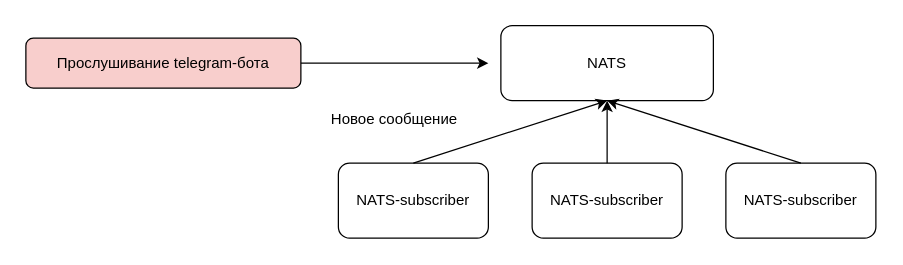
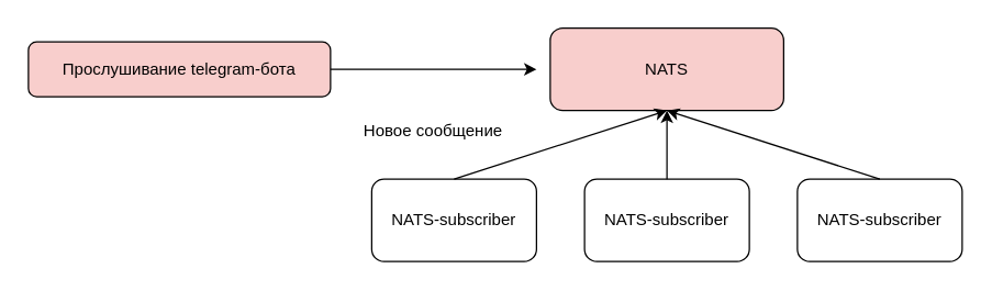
  <mxCell id="0" />
  <mxCell id="1" parent="0" />
  <mxCell id="2" value="Прослушивание telegram-бота" style="rounded=1;whiteSpace=wrap;html=1;fillColor=#f8cecc;" vertex="1" parent="1"><mxGeometry x="20" y="30" width="220" height="40" as="geometry" /></mxCell>
  <mxCell id="3" value="" style="endArrow=classic;html=1;" edge="1" parent="1"><mxGeometry width="50" height="50" relative="1" as="geometry"><mxPoint x="240" y="50" as="sourcePoint" /><mxPoint x="390" y="50" as="targetPoint" /><Array as="points"><mxPoint x="300" y="50" /></Array></mxGeometry></mxCell>
  <mxCell id="4" value="Новое сообщение" style="text;html=1;strokeColor=none;fillColor=none;align=center;verticalAlign=middle;whiteSpace=wrap;rounded=0;" vertex="1" parent="1"><mxGeometry x="260" y="85" width="110" height="20" as="geometry" /></mxCell>
- <mxCell id="5" value="NATS" style="rounded=1;whiteSpace=wrap;html=1;" vertex="1" parent="1"><mxGeometry x="400" y="20" width="170" height="60" as="geometry" /></mxCell>
+ <mxCell id="5" value="NATS" style="rounded=1;whiteSpace=wrap;html=1;fillColor=#f8cecc;" vertex="1" parent="1"><mxGeometry x="400" y="20" width="170" height="60" as="geometry" /></mxCell>
  <mxCell id="6" value="NATS-subscriber" style="rounded=1;whiteSpace=wrap;html=1;" vertex="1" parent="1"><mxGeometry x="270" y="130" width="120" height="60" as="geometry" /></mxCell>
  <mxCell id="7" value="" style="endArrow=classic;html=1;entryX=0.5;entryY=1;entryDx=0;entryDy=0;exitX=0.5;exitY=0;exitDx=0;exitDy=0;" edge="1" parent="1" source="6" target="5"><mxGeometry width="50" height="50" relative="1" as="geometry"><mxPoint x="320" y="240" as="sourcePoint" /><mxPoint x="370" y="190" as="targetPoint" /></mxGeometry></mxCell>
  <mxCell id="8" value="NATS-subscriber" style="rounded=1;whiteSpace=wrap;html=1;" vertex="1" parent="1"><mxGeometry x="425" y="130" width="120" height="60" as="geometry" /></mxCell>
  <mxCell id="9" value="NATS-subscriber" style="rounded=1;whiteSpace=wrap;html=1;" vertex="1" parent="1"><mxGeometry x="580" y="130" width="120" height="60" as="geometry" /></mxCell>
  <mxCell id="10" value="" style="endArrow=classic;html=1;exitX=0.5;exitY=0;exitDx=0;exitDy=0;" edge="1" parent="1" source="8"><mxGeometry width="50" height="50" relative="1" as="geometry"><mxPoint x="490" y="130" as="sourcePoint" /><mxPoint x="485" y="80" as="targetPoint" /></mxGeometry></mxCell>
  <mxCell id="11" value="" style="endArrow=classic;html=1;exitX=0.5;exitY=0;exitDx=0;exitDy=0;entryX=0.5;entryY=1;entryDx=0;entryDy=0;" edge="1" parent="1" source="9" target="5"><mxGeometry width="50" height="50" relative="1" as="geometry"><mxPoint x="639.5" y="130" as="sourcePoint" /><mxPoint x="639.5" y="80" as="targetPoint" /></mxGeometry></mxCell>
